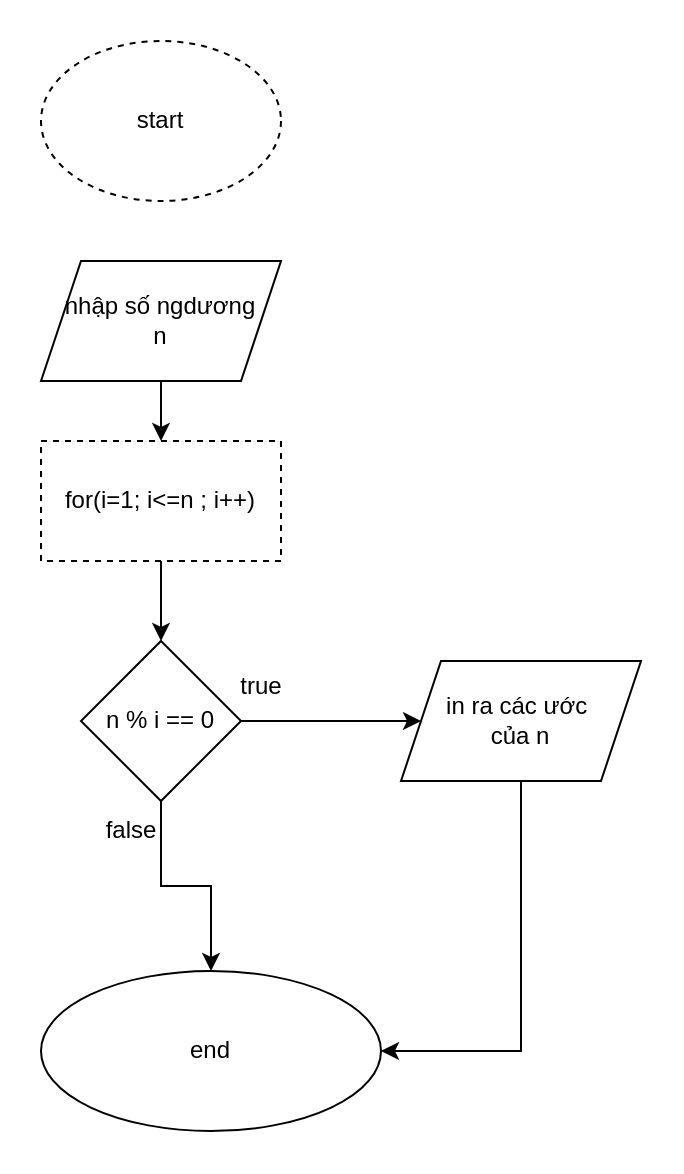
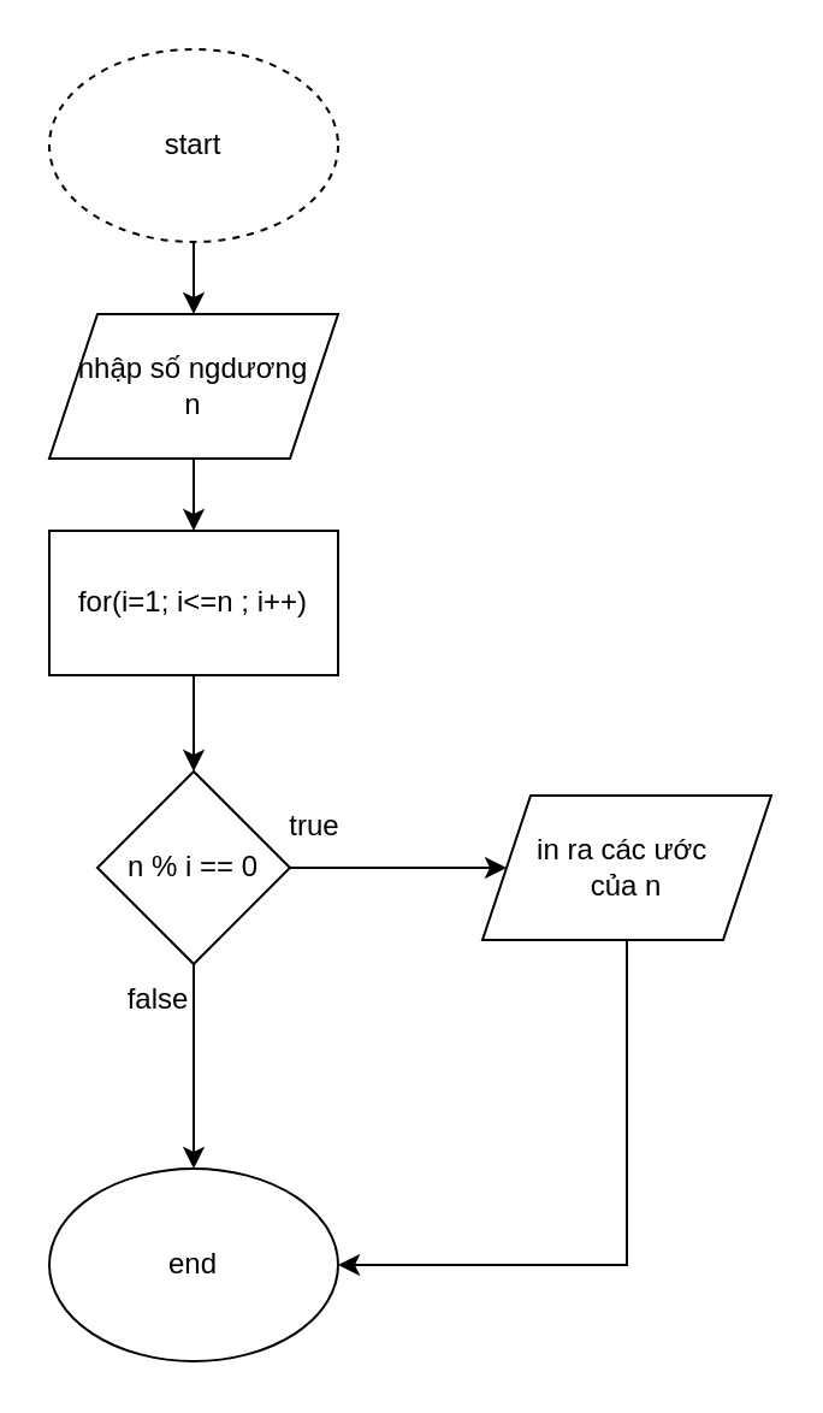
  <mxCell id="0" />
  <mxCell id="1" parent="0" />
+ <mxCell id="2" value="" style="edgeStyle=orthogonalEdgeStyle;rounded=0;orthogonalLoop=1;jettySize=auto;html=1;" edge="1" parent="1" source="3" target="6"><mxGeometry relative="1" as="geometry" /></mxCell>
  <mxCell id="3" value="start" style="ellipse;whiteSpace=wrap;html=1;dashed=1;" vertex="1" parent="1"><mxGeometry x="20" y="20" width="120" height="80" as="geometry" /></mxCell>
- <mxCell id="4" value="end" style="ellipse;whiteSpace=wrap;html=1;" vertex="1" parent="1"><mxGeometry x="20" y="485" width="170" height="80" as="geometry" /></mxCell>
+ <mxCell id="4" value="end" style="ellipse;whiteSpace=wrap;html=1;" vertex="1" parent="1"><mxGeometry x="20" y="485" width="120" height="80" as="geometry" /></mxCell>
  <mxCell id="5" value="" style="edgeStyle=orthogonalEdgeStyle;rounded=0;orthogonalLoop=1;jettySize=auto;html=1;" edge="1" parent="1" source="6" target="8"><mxGeometry relative="1" as="geometry" /></mxCell>
  <mxCell id="6" value="nhập số ngdương&lt;div&gt;n&lt;/div&gt;" style="shape=parallelogram;perimeter=parallelogramPerimeter;whiteSpace=wrap;html=1;fixedSize=1;" vertex="1" parent="1"><mxGeometry x="20" y="130" width="120" height="60" as="geometry" /></mxCell>
  <mxCell id="7" value="" style="edgeStyle=orthogonalEdgeStyle;rounded=0;orthogonalLoop=1;jettySize=auto;html=1;" edge="1" parent="1" source="8" target="11"><mxGeometry relative="1" as="geometry" /></mxCell>
- <mxCell id="8" value="for(i=1; i&amp;lt;=n ; i++)" style="rounded=0;whiteSpace=wrap;html=1;dashed=1;" vertex="1" parent="1"><mxGeometry x="20" y="220" width="120" height="60" as="geometry" /></mxCell>
+ <mxCell id="8" value="for(i=1; i&amp;lt;=n ; i++)" style="rounded=0;whiteSpace=wrap;html=1;" vertex="1" parent="1"><mxGeometry x="20" y="220" width="120" height="60" as="geometry" /></mxCell>
  <mxCell id="9" value="" style="edgeStyle=orthogonalEdgeStyle;rounded=0;orthogonalLoop=1;jettySize=auto;html=1;" edge="1" parent="1" source="11" target="13"><mxGeometry relative="1" as="geometry" /></mxCell>
  <mxCell id="10" value="" style="edgeStyle=orthogonalEdgeStyle;rounded=0;orthogonalLoop=1;jettySize=auto;html=1;" edge="1" parent="1" source="11" target="4"><mxGeometry relative="1" as="geometry" /></mxCell>
  <mxCell id="11" value="n % i == 0" style="rhombus;whiteSpace=wrap;html=1;" vertex="1" parent="1"><mxGeometry x="40" y="320" width="80" height="80" as="geometry" /></mxCell>
  <mxCell id="12" style="edgeStyle=orthogonalEdgeStyle;rounded=0;orthogonalLoop=1;jettySize=auto;html=1;entryX=1;entryY=0.5;entryDx=0;entryDy=0;" edge="1" parent="1" source="13" target="4"><mxGeometry relative="1" as="geometry"><Array as="points"><mxPoint x="260" y="525" /></Array></mxGeometry></mxCell>
  <mxCell id="13" value="in ra các ước&amp;nbsp;&lt;div&gt;của n&lt;/div&gt;" style="shape=parallelogram;perimeter=parallelogramPerimeter;whiteSpace=wrap;html=1;fixedSize=1;" vertex="1" parent="1"><mxGeometry x="200" y="330" width="120" height="60" as="geometry" /></mxCell>
  <mxCell id="14" value="true" style="text;html=1;align=center;verticalAlign=middle;resizable=0;points=[];autosize=1;strokeColor=none;fillColor=none;" vertex="1" parent="1"><mxGeometry x="110" y="328" width="40" height="30" as="geometry" /></mxCell>
  <mxCell id="15" value="false" style="text;html=1;align=center;verticalAlign=middle;resizable=0;points=[];autosize=1;strokeColor=none;fillColor=none;" vertex="1" parent="1"><mxGeometry x="40" y="400" width="50" height="30" as="geometry" /></mxCell>
